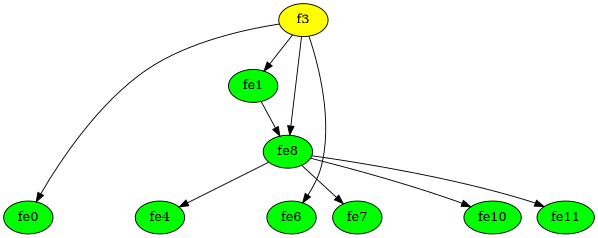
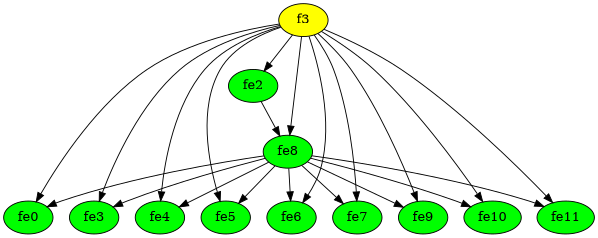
  digraph {
    node [fillcolor=green style=filled]
    n1 [fillcolor=yellow label=f3]
    n2 [label=fe0]
-   n3 [label=fe1]
+   n3 [label=fe2]
+   n4 [label=fe3]
    n5 [label=fe4]
+   n6 [label=fe5]
    n7 [label=fe6]
    n8 [label=fe7]
    n9 [label=fe8]
+   n10 [label=fe9]
    n11 [label=fe10]
    n12 [label=fe11]
    n1 -> n2
    n1 -> n3
+   n1 -> n4
+   n1 -> n5
+   n1 -> n6
    n1 -> n7
+   n1 -> n8
    n1 -> n9
+   n1 -> n10
+   n1 -> n11
+   n1 -> n12
    n3 -> n9
+   n9 -> n2
+   n9 -> n4
    n9 -> n5
+   n9 -> n6
+   n9 -> n7
    n9 -> n8
+   n9 -> n10
    n9 -> n11
    n9 -> n12
  }
